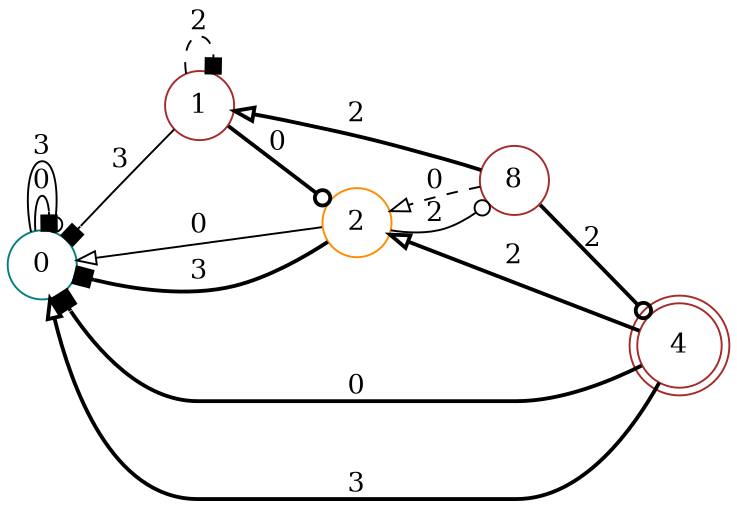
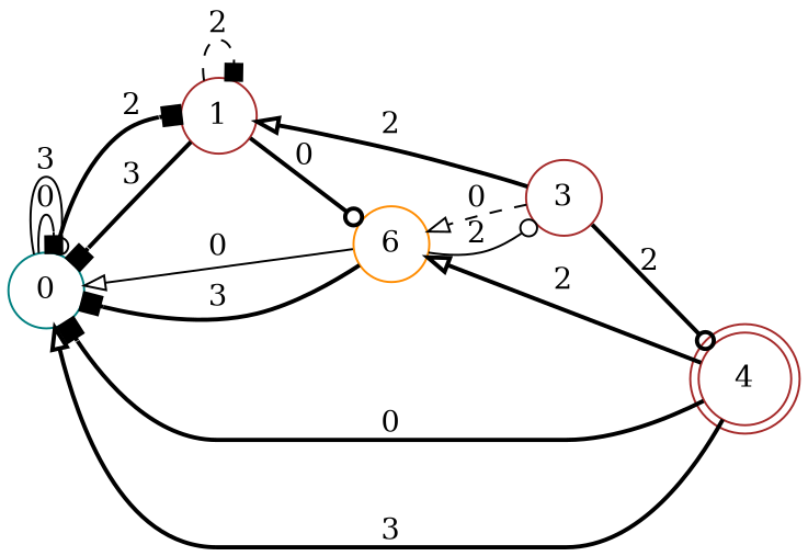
  digraph {
    rankdir=LR
    node [color=brown shape=circle]
    edge [arrowhead=box style=bold]
    0 [color=teal]
    1
-   2 [color=darkorange]
+   2 [color=darkorange label=6]
    4 [shape=doublecircle]
-   3 [label=8]
+   3
    0 -> 0 [label=0 style=solid]
    0 -> 0 [arrowhead=odot label=3 style=solid]
-   1 -> 0 [label=3 style=solid]
+   0 -> 1 [label=2]
+   1 -> 0 [label=3]
    1 -> 1 [label=2 style=dashed]
    1 -> 2 [arrowhead=odot label=0]
    2 -> 0 [arrowhead=onormal label=0 style=solid]
    2 -> 0 [label=3]
    2 -> 3 [arrowhead=odot label=2 style=solid]
    4 -> 0 [label=0]
    4 -> 0 [arrowhead=onormal label=3]
    4 -> 2 [arrowhead=onormal label=2]
    3 -> 1 [arrowhead=onormal label=2]
    3 -> 2 [arrowhead=onormal label=0 style=dashed]
    3 -> 4 [arrowhead=odot label=2]
  }
